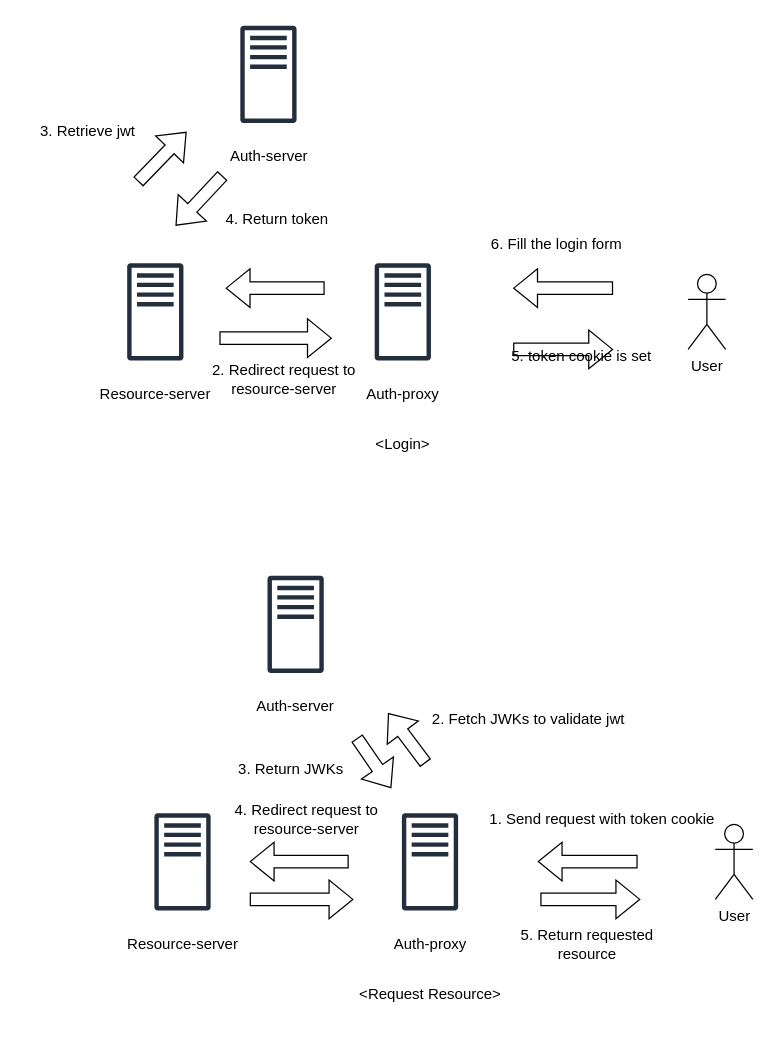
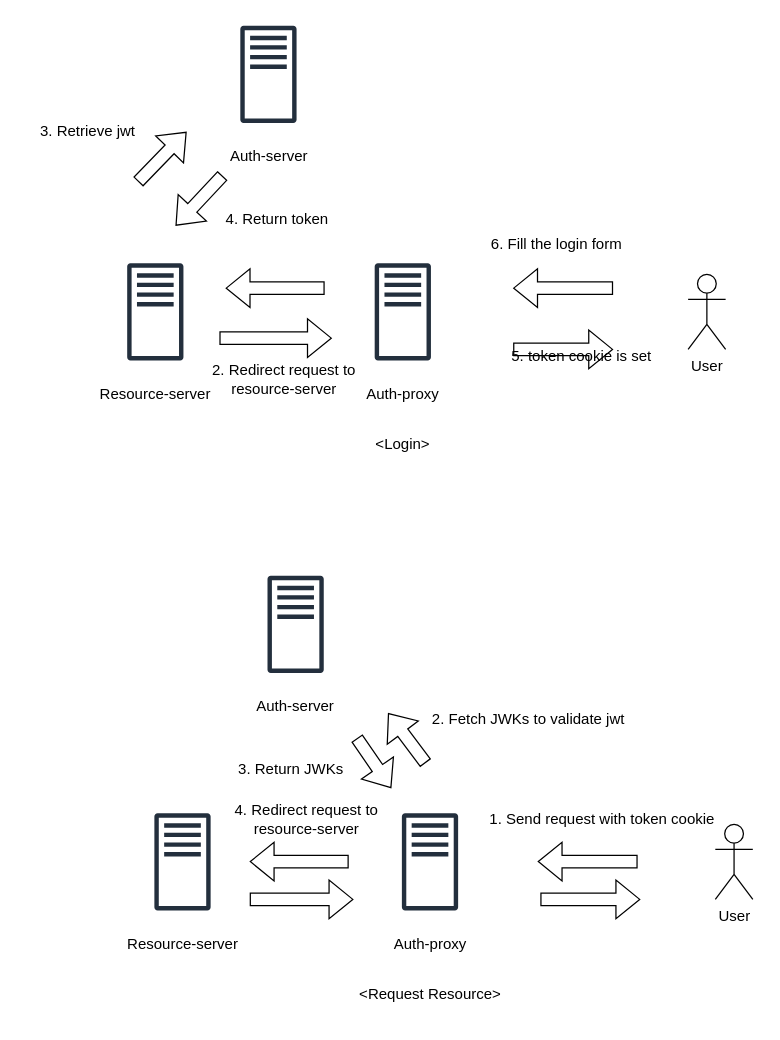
  <mxCell id="0" />
  <mxCell id="1" parent="0" />
  <mxCell id="2" value="" style="sketch=0;outlineConnect=0;fontColor=#232F3E;gradientColor=none;fillColor=#232F3D;strokeColor=none;dashed=0;verticalLabelPosition=bottom;verticalAlign=top;align=center;html=1;fontSize=12;fontStyle=0;aspect=fixed;pointerEvents=1;shape=mxgraph.aws4.traditional_server;" parent="1" vertex="1"><mxGeometry x="299.25" y="210" width="45" height="78" as="geometry" /></mxCell>
  <mxCell id="3" value="" style="sketch=0;outlineConnect=0;fontColor=#232F3E;gradientColor=none;fillColor=#232F3D;strokeColor=none;dashed=0;verticalLabelPosition=bottom;verticalAlign=top;align=center;html=1;fontSize=12;fontStyle=0;aspect=fixed;pointerEvents=1;shape=mxgraph.aws4.traditional_server;" parent="1" vertex="1"><mxGeometry x="191.75" y="20" width="45" height="78" as="geometry" /></mxCell>
  <mxCell id="4" value="" style="sketch=0;outlineConnect=0;fontColor=#232F3E;gradientColor=none;fillColor=#232F3D;strokeColor=none;dashed=0;verticalLabelPosition=bottom;verticalAlign=top;align=center;html=1;fontSize=12;fontStyle=0;aspect=fixed;pointerEvents=1;shape=mxgraph.aws4.traditional_server;" parent="1" vertex="1"><mxGeometry x="101.25" y="210" width="45" height="78" as="geometry" /></mxCell>
  <mxCell id="5" value="Resource-server" style="text;html=1;strokeColor=none;fillColor=none;align=center;verticalAlign=middle;whiteSpace=wrap;rounded=0;" parent="1" vertex="1"><mxGeometry x="70" y="300" width="107.5" height="30" as="geometry" /></mxCell>
  <mxCell id="6" value="Auth-server" style="text;html=1;strokeColor=none;fillColor=none;align=center;verticalAlign=middle;whiteSpace=wrap;rounded=0;" parent="1" vertex="1"><mxGeometry x="160.5" y="110" width="107.5" height="30" as="geometry" /></mxCell>
  <mxCell id="7" value="Auth-proxy" style="text;html=1;strokeColor=none;fillColor=none;align=center;verticalAlign=middle;whiteSpace=wrap;rounded=0;" parent="1" vertex="1"><mxGeometry x="268" y="300" width="107.5" height="30" as="geometry" /></mxCell>
  <mxCell id="8" value="User" style="shape=umlActor;verticalLabelPosition=bottom;verticalAlign=top;html=1;outlineConnect=0;" parent="1" vertex="1"><mxGeometry x="550" y="219" width="30" height="60" as="geometry" /></mxCell>
  <mxCell id="9" value="" style="shape=flexArrow;endArrow=classic;html=1;rounded=0;" parent="1" edge="1"><mxGeometry width="50" height="50" relative="1" as="geometry"><mxPoint x="490" y="230" as="sourcePoint" /><mxPoint x="410" y="230" as="targetPoint" /><Array as="points"><mxPoint x="490" y="230" /></Array></mxGeometry></mxCell>
  <mxCell id="10" value="6. Fill the login form" style="text;html=1;strokeColor=none;fillColor=none;align=center;verticalAlign=middle;whiteSpace=wrap;rounded=0;" parent="1" vertex="1"><mxGeometry x="390" y="180" width="110" height="30" as="geometry" /></mxCell>
  <mxCell id="11" value="" style="shape=flexArrow;endArrow=classic;html=1;rounded=0;" parent="1" edge="1"><mxGeometry width="50" height="50" relative="1" as="geometry"><mxPoint x="259.25" y="230" as="sourcePoint" /><mxPoint x="180" y="230" as="targetPoint" /></mxGeometry></mxCell>
  <mxCell id="12" value="2. Redirect request to resource-server" style="text;html=1;strokeColor=none;fillColor=none;align=center;verticalAlign=middle;whiteSpace=wrap;rounded=0;" parent="1" vertex="1"><mxGeometry x="167.75" y="288" width="118.25" height="30" as="geometry" /></mxCell>
  <mxCell id="13" value="" style="shape=flexArrow;endArrow=classic;html=1;rounded=0;" parent="1" edge="1"><mxGeometry width="50" height="50" relative="1" as="geometry"><mxPoint x="110" y="145" as="sourcePoint" /><mxPoint x="148.75" y="105" as="targetPoint" /></mxGeometry></mxCell>
  <mxCell id="14" value="3. Retrieve jwt" style="text;html=1;strokeColor=none;fillColor=none;align=center;verticalAlign=middle;whiteSpace=wrap;rounded=0;" parent="1" vertex="1"><mxGeometry x="20" y="90" width="100" height="30" as="geometry" /></mxCell>
  <mxCell id="15" value="" style="shape=flexArrow;endArrow=classic;html=1;rounded=0;" parent="1" edge="1"><mxGeometry width="50" height="50" relative="1" as="geometry"><mxPoint x="177.5" y="140" as="sourcePoint" /><mxPoint x="140" y="180" as="targetPoint" /></mxGeometry></mxCell>
  <mxCell id="16" value="4. Return token" style="text;html=1;strokeColor=none;fillColor=none;align=center;verticalAlign=middle;whiteSpace=wrap;rounded=0;" parent="1" vertex="1"><mxGeometry x="170" y="160" width="102.5" height="30" as="geometry" /></mxCell>
  <mxCell id="17" value="" style="shape=flexArrow;endArrow=classic;html=1;rounded=0;" parent="1" edge="1"><mxGeometry width="50" height="50" relative="1" as="geometry"><mxPoint x="410" y="279" as="sourcePoint" /><mxPoint x="490" y="279" as="targetPoint" /></mxGeometry></mxCell>
  <mxCell id="18" value="5. token cookie is set" style="text;html=1;strokeColor=none;fillColor=none;align=center;verticalAlign=middle;whiteSpace=wrap;rounded=0;" parent="1" vertex="1"><mxGeometry x="395" y="270" width="140" height="30" as="geometry" /></mxCell>
  <mxCell id="19" value="&amp;lt;Login&amp;gt;" style="text;html=1;strokeColor=none;fillColor=none;align=center;verticalAlign=middle;whiteSpace=wrap;rounded=0;" parent="1" vertex="1"><mxGeometry x="291.75" y="340" width="60" height="30" as="geometry" /></mxCell>
  <mxCell id="20" value="" style="sketch=0;outlineConnect=0;fontColor=#232F3E;gradientColor=none;fillColor=#232F3D;strokeColor=none;dashed=0;verticalLabelPosition=bottom;verticalAlign=top;align=center;html=1;fontSize=12;fontStyle=0;aspect=fixed;pointerEvents=1;shape=mxgraph.aws4.traditional_server;" parent="1" vertex="1"><mxGeometry x="321" y="650" width="45" height="78" as="geometry" /></mxCell>
  <mxCell id="21" value="" style="sketch=0;outlineConnect=0;fontColor=#232F3E;gradientColor=none;fillColor=#232F3D;strokeColor=none;dashed=0;verticalLabelPosition=bottom;verticalAlign=top;align=center;html=1;fontSize=12;fontStyle=0;aspect=fixed;pointerEvents=1;shape=mxgraph.aws4.traditional_server;" parent="1" vertex="1"><mxGeometry x="213.5" y="460" width="45" height="78" as="geometry" /></mxCell>
  <mxCell id="22" value="" style="sketch=0;outlineConnect=0;fontColor=#232F3E;gradientColor=none;fillColor=#232F3D;strokeColor=none;dashed=0;verticalLabelPosition=bottom;verticalAlign=top;align=center;html=1;fontSize=12;fontStyle=0;aspect=fixed;pointerEvents=1;shape=mxgraph.aws4.traditional_server;" parent="1" vertex="1"><mxGeometry x="123" y="650" width="45" height="78" as="geometry" /></mxCell>
  <mxCell id="23" value="Resource-server" style="text;html=1;strokeColor=none;fillColor=none;align=center;verticalAlign=middle;whiteSpace=wrap;rounded=0;" parent="1" vertex="1"><mxGeometry x="91.75" y="740" width="107.5" height="30" as="geometry" /></mxCell>
  <mxCell id="24" value="Auth-server" style="text;html=1;strokeColor=none;fillColor=none;align=center;verticalAlign=middle;whiteSpace=wrap;rounded=0;" parent="1" vertex="1"><mxGeometry x="182.25" y="550" width="107.5" height="30" as="geometry" /></mxCell>
  <mxCell id="25" value="Auth-proxy" style="text;html=1;strokeColor=none;fillColor=none;align=center;verticalAlign=middle;whiteSpace=wrap;rounded=0;" parent="1" vertex="1"><mxGeometry x="289.75" y="740" width="107.5" height="30" as="geometry" /></mxCell>
  <mxCell id="26" value="User" style="shape=umlActor;verticalLabelPosition=bottom;verticalAlign=top;html=1;outlineConnect=0;" parent="1" vertex="1"><mxGeometry x="571.75" y="659" width="30" height="60" as="geometry" /></mxCell>
  <mxCell id="27" value="" style="shape=flexArrow;endArrow=classic;html=1;rounded=0;" parent="1" edge="1"><mxGeometry width="50" height="50" relative="1" as="geometry"><mxPoint x="509.63" y="688.76" as="sourcePoint" /><mxPoint x="429.63" y="688.76" as="targetPoint" /><Array as="points"><mxPoint x="509.63" y="688.76" /></Array></mxGeometry></mxCell>
  <mxCell id="28" value="1. Send request with token cookie" style="text;html=1;strokeColor=none;fillColor=none;align=center;verticalAlign=middle;whiteSpace=wrap;rounded=0;" parent="1" vertex="1"><mxGeometry x="380" y="640" width="203.25" height="30" as="geometry" /></mxCell>
  <mxCell id="29" value="" style="shape=flexArrow;endArrow=classic;html=1;rounded=0;" parent="1" edge="1"><mxGeometry width="50" height="50" relative="1" as="geometry"><mxPoint x="278.5" y="688.76" as="sourcePoint" /><mxPoint x="199.25" y="688.76" as="targetPoint" /></mxGeometry></mxCell>
  <mxCell id="30" value="4. Redirect request to resource-server" style="text;html=1;strokeColor=none;fillColor=none;align=center;verticalAlign=middle;whiteSpace=wrap;rounded=0;" parent="1" vertex="1"><mxGeometry x="186" y="640" width="118.25" height="30" as="geometry" /></mxCell>
  <mxCell id="31" value="" style="shape=flexArrow;endArrow=classic;html=1;rounded=0;" parent="1" edge="1"><mxGeometry width="50" height="50" relative="1" as="geometry"><mxPoint x="431.75" y="719" as="sourcePoint" /><mxPoint x="511.75" y="719" as="targetPoint" /></mxGeometry></mxCell>
  <mxCell id="32" value="&amp;lt;Request Resource&amp;gt;" style="text;html=1;strokeColor=none;fillColor=none;align=center;verticalAlign=middle;whiteSpace=wrap;rounded=0;" parent="1" vertex="1"><mxGeometry x="272.75" y="780" width="141.5" height="30" as="geometry" /></mxCell>
  <mxCell id="33" value="" style="shape=flexArrow;endArrow=classic;html=1;rounded=0;" parent="1" edge="1"><mxGeometry width="50" height="50" relative="1" as="geometry"><mxPoint x="340" y="610" as="sourcePoint" /><mxPoint x="310" y="570" as="targetPoint" /></mxGeometry></mxCell>
  <mxCell id="34" value="2. Fetch JWKs to validate jwt" style="text;html=1;strokeColor=none;fillColor=none;align=center;verticalAlign=middle;whiteSpace=wrap;rounded=0;" parent="1" vertex="1"><mxGeometry x="321" y="560" width="203.25" height="30" as="geometry" /></mxCell>
  <mxCell id="35" value="" style="shape=flexArrow;endArrow=classic;html=1;rounded=0;" parent="1" edge="1"><mxGeometry width="50" height="50" relative="1" as="geometry"><mxPoint x="285" y="590" as="sourcePoint" /><mxPoint x="312.5" y="630" as="targetPoint" /></mxGeometry></mxCell>
  <mxCell id="36" value="3. Return JWKs" style="text;html=1;strokeColor=none;fillColor=none;align=center;verticalAlign=middle;whiteSpace=wrap;rounded=0;" parent="1" vertex="1"><mxGeometry x="177.5" y="600" width="108.5" height="30" as="geometry" /></mxCell>
  <mxCell id="37" value="" style="shape=flexArrow;endArrow=classic;html=1;rounded=0;" parent="1" edge="1"><mxGeometry width="50" height="50" relative="1" as="geometry"><mxPoint x="199.25" y="719" as="sourcePoint" /><mxPoint x="282.25" y="719" as="targetPoint" /></mxGeometry></mxCell>
- <mxCell id="38" value="5. Return requested resource" style="text;html=1;strokeColor=none;fillColor=none;align=center;verticalAlign=middle;whiteSpace=wrap;rounded=0;" parent="1" vertex="1"><mxGeometry x="414.25" y="740" width="110.75" height="30" as="geometry" /></mxCell>
  <mxCell id="39" value="" style="shape=flexArrow;endArrow=classic;html=1;rounded=0;" edge="1" parent="1"><mxGeometry width="50" height="50" relative="1" as="geometry"><mxPoint x="175" y="270" as="sourcePoint" /><mxPoint x="265" y="270" as="targetPoint" /></mxGeometry></mxCell>
